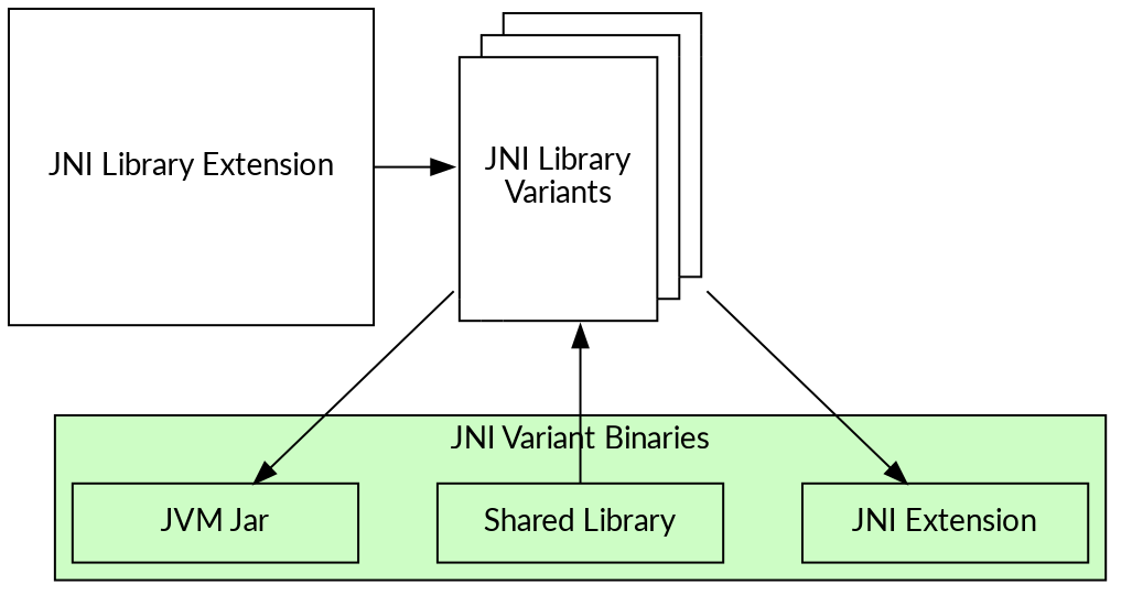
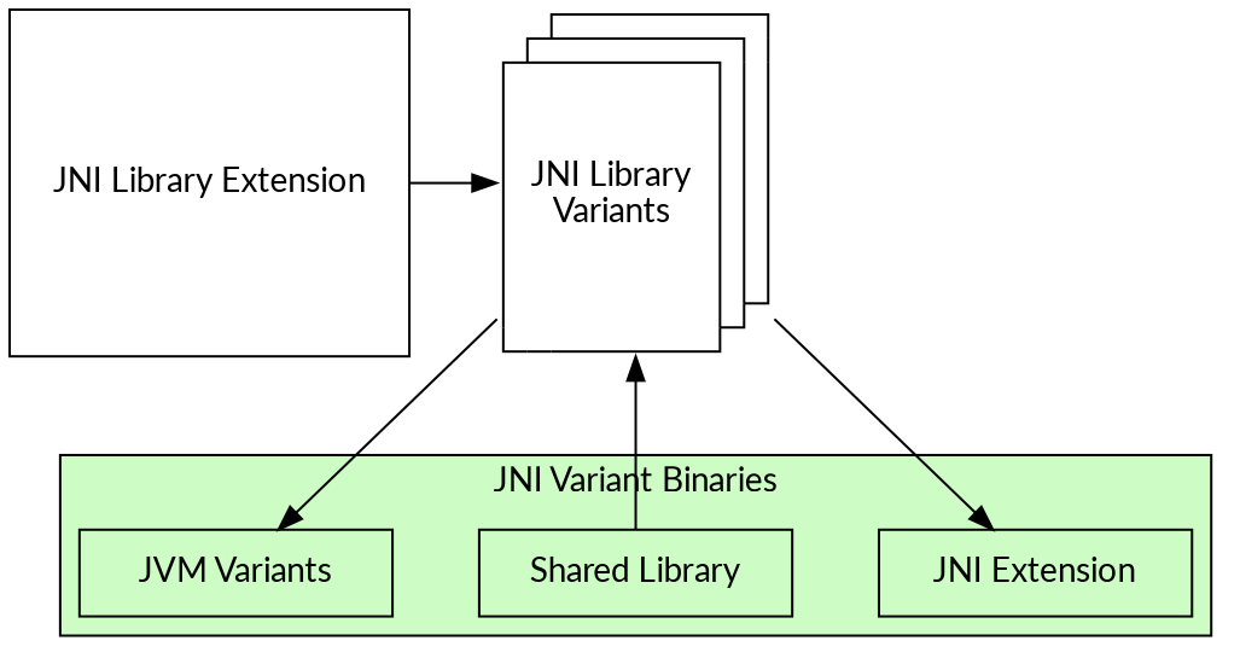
  digraph {
    compound=true
    fontname=Lato
    nodesep=0.5
    ranksep=1
    node [fixedsize=true fontname=Lato shape=rectangle]
    edge [fontname=Lato]
    n1 [height=2 label="JNI Library Extension" width=2.3]
    n2 [height=2 label=<<table border="0" cellspacing="0" cellborder="1"> 		 <tr> 			<td width="10" height="10" colspan="2" fixedsize="true"	style="invis"></td> 			<td colspan="3" fixedsize="false" sides="ltr"></td> 		 </tr> 		 <tr> 			<td width="10" height="10" fixedsize="true" style="invis"></td> 			<td colspan="3" fixedsize="false" sides="ltr"></td> 			<td width="10" height="10" fixedsize="true" sides="r"></td> 		 </tr> 		 <tr> 			<td colspan="3" rowspan="2" fixedsize="false" sides="ltr">JNI Library<br/>Variants</td> 			<td width="10" height="100" fixedsize="true" sides="r"></td> 			<td width="10" height="100" fixedsize="true" sides="rb"></td> 		 </tr> 		 <tr> 			<td width="10" height="10" fixedsize="true" sides="rb"></td> 			<td width="10" height="10" fixedsize="true" style="invis"></td> 		 </tr> 		 <tr> 			<td width="10" height="10" fixedsize="true" sides="lb"></td> 			<td width="10" height="10" fixedsize="true" sides="b"></td> 			<td width="70" height="10" fixedsize="false" sides="rb"></td> 			<td width="10" height="10" fixedsize="true" style="invis"></td> 			<td width="10" height="10" fixedsize="true" style="invis"></td> 		 </tr> 	</table>> margin=0 shape=none width=1.6]
-   n3 [label="JVM Jar" width=1.8]
+   n3 [label="JVM Variants" width=1.8]
    n4 [label="Shared Library" width=1.8]
    n5 [label="JNI Extension" width=1.8]
    subgraph sub_1 {
      rank=same
      n1
      n2
    }
    subgraph cluster_2 {
      fillcolor="#cdfdc5"
      label="JNI Variant Binaries"
      style=filled
      subgraph sub_3 {
        fillcolor="#cdfdc5"
        label="JNI Variant Binaries"
        rank=same
        style=filled
        n3
        n4
        n5
      }
    }
    n1 -> n2
    n2 -> n3
    n2 -> n5
    n3 -> n4 [style=invis]
    n4 -> n2
    n4 -> n5 [style=invis]
  }
